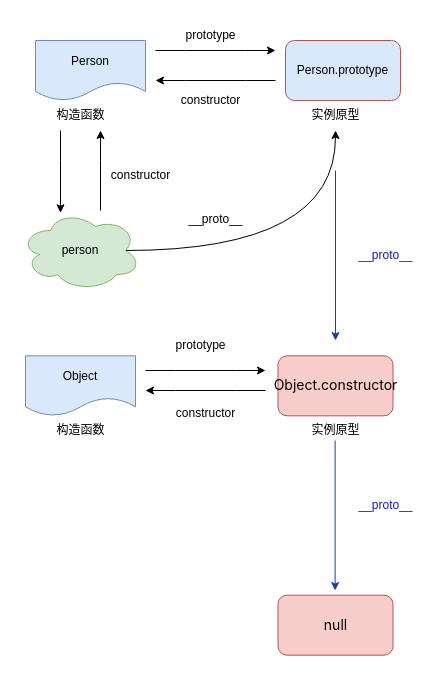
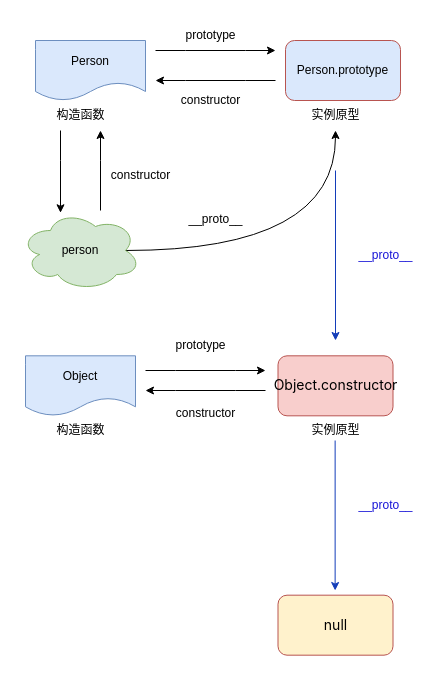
  <mxCell id="0" />
  <mxCell id="1" parent="0" />
  <mxCell id="2" style="edgeStyle=entityRelationEdgeStyle;rounded=0;orthogonalLoop=1;jettySize=auto;html=1;startArrow=classic;startFill=1;endArrow=none;endFill=0;" edge="1" parent="1"><mxGeometry relative="1" as="geometry"><mxPoint x="155" y="80" as="sourcePoint" /><mxPoint x="275" y="80" as="targetPoint" /></mxGeometry></mxCell>
  <mxCell id="3" value="Person" style="shape=document;whiteSpace=wrap;html=1;boundedLbl=1;fillColor=#dae8fc;strokeColor=#6c8ebf;align=center;verticalAlign=middle;" vertex="1" parent="1"><mxGeometry x="35" y="40" width="110" height="60" as="geometry" /></mxCell>
  <mxCell id="4" style="rounded=0;orthogonalLoop=1;jettySize=auto;html=1;strokeColor=#133db9;" edge="1" parent="1"><mxGeometry relative="1" as="geometry"><mxPoint x="335" y="170" as="sourcePoint" /><mxPoint x="335" y="340" as="targetPoint" /></mxGeometry></mxCell>
  <mxCell id="5" value="Person.prototype" style="rounded=1;whiteSpace=wrap;html=1;fillColor=#dae8fc;strokeColor=#b85450;" vertex="1" parent="1"><mxGeometry x="285" y="40" width="115" height="60" as="geometry" /></mxCell>
  <mxCell id="6" value="实例原型" style="text;html=1;align=center;verticalAlign=middle;resizable=0;points=[];autosize=1;strokeColor=none;fillColor=none;" vertex="1" parent="1"><mxGeometry x="300" y="100" width="70" height="30" as="geometry" /></mxCell>
  <mxCell id="7" value="" style="edgeStyle=orthogonalEdgeStyle;rounded=0;orthogonalLoop=1;jettySize=auto;html=1;" edge="1" parent="1" source="8" target="11"><mxGeometry relative="1" as="geometry"><Array as="points"><mxPoint x="60" y="160" /><mxPoint x="60" y="160" /></Array></mxGeometry></mxCell>
  <mxCell id="8" value="构造函数" style="text;html=1;align=center;verticalAlign=middle;resizable=0;points=[];autosize=1;strokeColor=none;fillColor=none;" vertex="1" parent="1"><mxGeometry x="45" y="100" width="70" height="30" as="geometry" /></mxCell>
  <mxCell id="9" value="prototype" style="text;html=1;align=center;verticalAlign=middle;resizable=0;points=[];autosize=1;strokeColor=none;fillColor=none;" vertex="1" parent="1"><mxGeometry x="175" y="20" width="70" height="30" as="geometry" /></mxCell>
  <mxCell id="10" style="edgeStyle=orthogonalEdgeStyle;rounded=0;orthogonalLoop=1;jettySize=auto;html=1;exitX=0.875;exitY=0.5;exitDx=0;exitDy=0;exitPerimeter=0;curved=1;" edge="1" parent="1" source="11" target="6"><mxGeometry relative="1" as="geometry" /></mxCell>
  <mxCell id="11" value="person" style="ellipse;shape=cloud;whiteSpace=wrap;html=1;fillColor=#d5e8d4;strokeColor=#82b366;" vertex="1" parent="1"><mxGeometry x="20" y="210" width="120" height="80" as="geometry" /></mxCell>
  <mxCell id="12" value="__proto__" style="text;html=1;align=center;verticalAlign=middle;resizable=0;points=[];autosize=1;strokeColor=none;fillColor=none;" vertex="1" parent="1"><mxGeometry x="175" y="204" width="80" height="30" as="geometry" /></mxCell>
  <mxCell id="13" value="constructor" style="text;html=1;align=center;verticalAlign=middle;resizable=0;points=[];autosize=1;strokeColor=none;fillColor=none;" vertex="1" parent="1"><mxGeometry x="170" y="85.37" width="80" height="30" as="geometry" /></mxCell>
  <mxCell id="14" value="Object" style="shape=document;whiteSpace=wrap;html=1;boundedLbl=1;fillColor=#dae8fc;strokeColor=#6c8ebf;align=center;verticalAlign=middle;" vertex="1" parent="1"><mxGeometry x="25" y="355.32" width="110" height="60" as="geometry" /></mxCell>
  <mxCell id="15" value="构造函数" style="text;html=1;align=center;verticalAlign=middle;resizable=0;points=[];autosize=1;strokeColor=none;fillColor=none;" vertex="1" parent="1"><mxGeometry x="45" y="415.32" width="70" height="30" as="geometry" /></mxCell>
  <mxCell id="16" value="实例原型" style="text;html=1;align=center;verticalAlign=middle;resizable=0;points=[];autosize=1;strokeColor=none;fillColor=none;" vertex="1" parent="1"><mxGeometry x="300" y="415.32" width="70" height="30" as="geometry" /></mxCell>
  <mxCell id="17" value="__proto__" style="text;html=1;align=center;verticalAlign=middle;resizable=0;points=[];autosize=1;strokeColor=none;fillColor=none;fontColor=#1714d7;" vertex="1" parent="1"><mxGeometry x="345" y="240" width="80" height="30" as="geometry" /></mxCell>
  <mxCell id="18" style="rounded=0;orthogonalLoop=1;jettySize=auto;html=1;strokeColor=#133db9;" edge="1" parent="1"><mxGeometry relative="1" as="geometry"><mxPoint x="334.63" y="440" as="sourcePoint" /><mxPoint x="334.63" y="590" as="targetPoint" /></mxGeometry></mxCell>
  <mxCell id="19" value="&lt;span style=&quot;color: rgb(23, 20, 215);&quot;&gt;__proto__&lt;/span&gt;" style="text;html=1;align=center;verticalAlign=middle;resizable=0;points=[];autosize=1;strokeColor=none;fillColor=none;" vertex="1" parent="1"><mxGeometry x="345" y="490" width="80" height="30" as="geometry" /></mxCell>
  <mxCell id="20" value="" style="edgeStyle=orthogonalEdgeStyle;rounded=0;orthogonalLoop=1;jettySize=auto;html=1;startArrow=classic;startFill=1;endArrow=none;endFill=0;" edge="1" parent="1"><mxGeometry relative="1" as="geometry"><mxPoint x="100" y="130" as="sourcePoint" /><mxPoint x="100" y="210" as="targetPoint" /><Array as="points"><mxPoint x="100" y="160" /><mxPoint x="100" y="160" /></Array></mxGeometry></mxCell>
  <mxCell id="21" style="edgeStyle=entityRelationEdgeStyle;rounded=0;orthogonalLoop=1;jettySize=auto;html=1;" edge="1" parent="1"><mxGeometry relative="1" as="geometry"><mxPoint x="155" y="50" as="sourcePoint" /><mxPoint x="275" y="50" as="targetPoint" /></mxGeometry></mxCell>
  <mxCell id="22" value="constructor" style="text;html=1;align=center;verticalAlign=middle;resizable=0;points=[];autosize=1;strokeColor=none;fillColor=none;" vertex="1" parent="1"><mxGeometry x="100" y="160" width="80" height="30" as="geometry" /></mxCell>
  <mxCell id="23" style="edgeStyle=entityRelationEdgeStyle;rounded=0;orthogonalLoop=1;jettySize=auto;html=1;startArrow=classic;startFill=1;endArrow=none;endFill=0;" edge="1" parent="1"><mxGeometry relative="1" as="geometry"><mxPoint x="145" y="390" as="sourcePoint" /><mxPoint x="265" y="390" as="targetPoint" /></mxGeometry></mxCell>
  <mxCell id="24" value="prototype" style="text;html=1;align=center;verticalAlign=middle;resizable=0;points=[];autosize=1;strokeColor=none;fillColor=none;" vertex="1" parent="1"><mxGeometry x="165" y="330" width="70" height="30" as="geometry" /></mxCell>
  <mxCell id="25" value="constructor" style="text;html=1;align=center;verticalAlign=middle;resizable=0;points=[];autosize=1;strokeColor=none;fillColor=none;" vertex="1" parent="1"><mxGeometry x="165" y="398" width="80" height="30" as="geometry" /></mxCell>
  <mxCell id="26" style="edgeStyle=entityRelationEdgeStyle;rounded=0;orthogonalLoop=1;jettySize=auto;html=1;" edge="1" parent="1"><mxGeometry relative="1" as="geometry"><mxPoint x="145" y="370" as="sourcePoint" /><mxPoint x="265" y="370" as="targetPoint" /></mxGeometry></mxCell>
  <mxCell id="27" value="&lt;span style=&quot;font-family: -apple-system, system-ui, &amp;quot;Segoe UI&amp;quot;, &amp;quot;Noto Sans&amp;quot;, Helvetica, Arial, sans-serif, &amp;quot;Apple Color Emoji&amp;quot;, &amp;quot;Segoe UI Emoji&amp;quot;; font-size: 14px;&quot;&gt;Object.constructor&lt;/span&gt;" style="rounded=1;whiteSpace=wrap;html=1;fillColor=#f8cecc;strokeColor=#b85450;" vertex="1" parent="1"><mxGeometry x="277.5" y="355.32" width="115" height="60" as="geometry" /></mxCell>
- <mxCell id="28" value="&lt;span style=&quot;font-family: -apple-system, system-ui, &amp;quot;Segoe UI&amp;quot;, &amp;quot;Noto Sans&amp;quot;, Helvetica, Arial, sans-serif, &amp;quot;Apple Color Emoji&amp;quot;, &amp;quot;Segoe UI Emoji&amp;quot;; font-size: 14px;&quot;&gt;null&lt;/span&gt;" style="rounded=1;whiteSpace=wrap;html=1;fillColor=#f8cecc;strokeColor=#b85450;" vertex="1" parent="1"><mxGeometry x="277.5" y="594.68" width="115" height="60" as="geometry" /></mxCell>
+ <mxCell id="28" value="&lt;span style=&quot;font-family: -apple-system, system-ui, &amp;quot;Segoe UI&amp;quot;, &amp;quot;Noto Sans&amp;quot;, Helvetica, Arial, sans-serif, &amp;quot;Apple Color Emoji&amp;quot;, &amp;quot;Segoe UI Emoji&amp;quot;; font-size: 14px;&quot;&gt;null&lt;/span&gt;" style="rounded=1;whiteSpace=wrap;html=1;fillColor=#fff2cc;strokeColor=#b85450;" vertex="1" parent="1"><mxGeometry x="277.5" y="594.68" width="115" height="60" as="geometry" /></mxCell>
